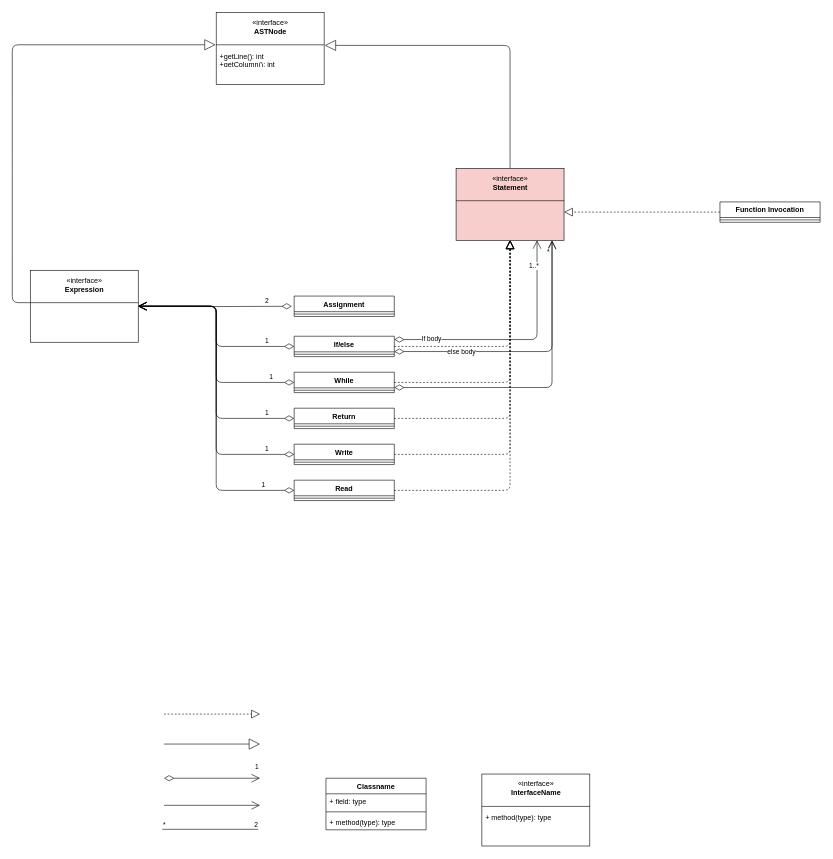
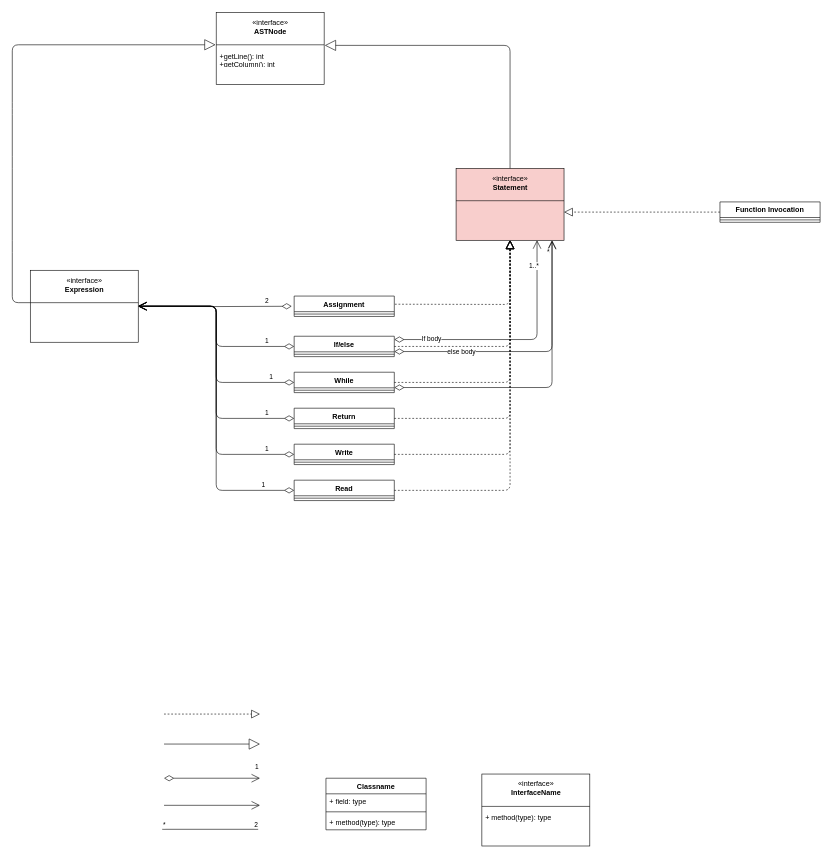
  <mxCell id="0" />
  <mxCell id="1" parent="0" />
  <mxCell id="2" value="Classname" style="swimlane;fontStyle=1;align=center;verticalAlign=top;childLayout=stackLayout;horizontal=1;startSize=26;horizontalStack=0;resizeParent=1;resizeParentMax=0;resizeLast=0;collapsible=1;marginBottom=0;" parent="1" vertex="1"><mxGeometry x="543" y="1297" width="167" height="86" as="geometry" /></mxCell>
  <mxCell id="3" value="+ field: type" style="text;strokeColor=none;fillColor=none;align=left;verticalAlign=top;spacingLeft=4;spacingRight=4;overflow=hidden;rotatable=0;points=[[0,0.5],[1,0.5]];portConstraint=eastwest;" parent="2" vertex="1"><mxGeometry y="26" width="167" height="26" as="geometry" /></mxCell>
  <mxCell id="4" value="" style="line;strokeWidth=1;fillColor=none;align=left;verticalAlign=middle;spacingTop=-1;spacingLeft=3;spacingRight=3;rotatable=0;labelPosition=right;points=[];portConstraint=eastwest;" parent="2" vertex="1"><mxGeometry y="52" width="167" height="8" as="geometry" /></mxCell>
  <mxCell id="5" value="+ method(type): type" style="text;strokeColor=none;fillColor=none;align=left;verticalAlign=top;spacingLeft=4;spacingRight=4;overflow=hidden;rotatable=0;points=[[0,0.5],[1,0.5]];portConstraint=eastwest;" parent="2" vertex="1"><mxGeometry y="60" width="167" height="26" as="geometry" /></mxCell>
  <mxCell id="6" value="" style="endArrow=block;endSize=16;endFill=0;html=1;" parent="1" edge="1"><mxGeometry width="160" relative="1" as="geometry"><mxPoint x="273" y="1240" as="sourcePoint" /><mxPoint x="433" y="1240" as="targetPoint" /></mxGeometry></mxCell>
  <mxCell id="7" value="" style="endArrow=open;endFill=1;endSize=12;html=1;" parent="1" edge="1"><mxGeometry width="160" relative="1" as="geometry"><mxPoint x="273" y="1342.17" as="sourcePoint" /><mxPoint x="433" y="1342.17" as="targetPoint" /><Array as="points"><mxPoint x="433" y="1342.17" /></Array></mxGeometry></mxCell>
  <mxCell id="8" value="" style="endArrow=none;html=1;edgeStyle=orthogonalEdgeStyle;" parent="1" edge="1"><mxGeometry relative="1" as="geometry"><mxPoint x="270" y="1382.17" as="sourcePoint" /><mxPoint x="430" y="1382.17" as="targetPoint" /></mxGeometry></mxCell>
  <mxCell id="9" value="*" style="edgeLabel;resizable=0;html=1;align=left;verticalAlign=bottom;" parent="8" connectable="0" vertex="1"><mxGeometry x="-1" relative="1" as="geometry" /></mxCell>
  <mxCell id="10" value="2" style="edgeLabel;resizable=0;html=1;align=right;verticalAlign=bottom;" parent="8" connectable="0" vertex="1"><mxGeometry x="1" relative="1" as="geometry" /></mxCell>
  <mxCell id="11" value="" style="group" parent="1" vertex="1" connectable="0"><mxGeometry x="803" y="1290" width="180" height="120" as="geometry" /></mxCell>
  <mxCell id="12" value="+ method(type): type" style="text;strokeColor=none;fillColor=none;align=left;verticalAlign=top;spacingLeft=4;spacingRight=4;overflow=hidden;rotatable=0;points=[[0,0.5],[1,0.5]];portConstraint=eastwest;" parent="11" vertex="1"><mxGeometry y="60" width="180" height="50" as="geometry" /></mxCell>
  <mxCell id="13" value="«interface»&lt;br&gt;&lt;b&gt;InterfaceName&lt;br&gt;&lt;br&gt;&lt;br&gt;&lt;br&gt;&lt;br&gt;&lt;br&gt;&lt;/b&gt;" style="html=1;" parent="11" vertex="1"><mxGeometry width="180" height="120" as="geometry" /></mxCell>
  <mxCell id="14" value="" style="line;strokeWidth=1;fillColor=none;align=left;verticalAlign=middle;spacingTop=-1;spacingLeft=3;spacingRight=3;rotatable=0;labelPosition=right;points=[];portConstraint=eastwest;" parent="11" vertex="1"><mxGeometry y="50" width="180" height="8" as="geometry" /></mxCell>
  <mxCell id="15" value="+ method(type): type" style="text;strokeColor=none;fillColor=none;align=left;verticalAlign=top;spacingLeft=4;spacingRight=4;overflow=hidden;rotatable=0;points=[[0,0.5],[1,0.5]];portConstraint=eastwest;" parent="11" vertex="1"><mxGeometry y="60" width="180" height="26" as="geometry" /></mxCell>
  <mxCell id="16" value="1" style="endArrow=open;html=1;endSize=12;startArrow=diamondThin;startSize=14;startFill=0;edgeStyle=orthogonalEdgeStyle;align=left;verticalAlign=bottom;" parent="1" edge="1"><mxGeometry x="0.875" y="10" relative="1" as="geometry"><mxPoint x="273" y="1297" as="sourcePoint" /><mxPoint x="433" y="1297" as="targetPoint" /><mxPoint as="offset" /></mxGeometry></mxCell>
  <mxCell id="17" value="" style="endArrow=block;dashed=1;endFill=0;endSize=12;html=1;" parent="1" edge="1"><mxGeometry width="160" relative="1" as="geometry"><mxPoint x="273" y="1190" as="sourcePoint" /><mxPoint x="433" y="1190" as="targetPoint" /></mxGeometry></mxCell>
  <mxCell id="18" value="" style="group" parent="1" vertex="1" connectable="0"><mxGeometry x="760" y="280" width="180" height="120" as="geometry" /></mxCell>
  <mxCell id="19" value="+ method(type): type" style="text;strokeColor=none;fillColor=none;align=left;verticalAlign=top;spacingLeft=4;spacingRight=4;overflow=hidden;rotatable=0;points=[[0,0.5],[1,0.5]];portConstraint=eastwest;" parent="18" vertex="1"><mxGeometry y="60" width="180" height="50" as="geometry" /></mxCell>
  <mxCell id="20" value="«interface»&lt;br&gt;&lt;b&gt;Statement&lt;br&gt;&lt;br&gt;&lt;br&gt;&lt;br&gt;&lt;br&gt;&lt;br&gt;&lt;/b&gt;" style="html=1;fillColor=#f8cecc;" parent="18" vertex="1"><mxGeometry width="180" height="120" as="geometry" /></mxCell>
  <mxCell id="21" value="" style="line;strokeWidth=1;fillColor=none;align=left;verticalAlign=middle;spacingTop=-1;spacingLeft=3;spacingRight=3;rotatable=0;labelPosition=right;points=[];portConstraint=eastwest;" parent="18" vertex="1"><mxGeometry y="50" width="180" height="8" as="geometry" /></mxCell>
  <mxCell id="22" value="Assignment" style="swimlane;fontStyle=1;align=center;verticalAlign=top;childLayout=stackLayout;horizontal=1;startSize=26;horizontalStack=0;resizeParent=1;resizeParentMax=0;resizeLast=0;collapsible=1;marginBottom=0;" parent="1" vertex="1"><mxGeometry x="490" y="493" width="167" height="34" as="geometry" /></mxCell>
  <mxCell id="23" value="" style="line;strokeWidth=1;fillColor=none;align=left;verticalAlign=middle;spacingTop=-1;spacingLeft=3;spacingRight=3;rotatable=0;labelPosition=right;points=[];portConstraint=eastwest;" parent="22" vertex="1"><mxGeometry y="26" width="167" height="8" as="geometry" /></mxCell>
+ <mxCell id="24" value="" style="endArrow=block;dashed=1;endFill=0;endSize=12;html=1;entryX=0.5;entryY=1;entryDx=0;entryDy=0;exitX=1.006;exitY=0.4;exitDx=0;exitDy=0;exitPerimeter=0;" parent="1" source="22" target="20" edge="1"><mxGeometry width="160" relative="1" as="geometry"><mxPoint x="450" y="440" as="sourcePoint" /><mxPoint x="610" y="440" as="targetPoint" /><Array as="points"><mxPoint x="850" y="507" /></Array></mxGeometry></mxCell>
  <mxCell id="25" value="" style="group" parent="1" vertex="1" connectable="0"><mxGeometry x="50" y="450" width="180" height="120" as="geometry" /></mxCell>
  <mxCell id="26" value="+ method(type): type" style="text;strokeColor=none;fillColor=none;align=left;verticalAlign=top;spacingLeft=4;spacingRight=4;overflow=hidden;rotatable=0;points=[[0,0.5],[1,0.5]];portConstraint=eastwest;" parent="25" vertex="1"><mxGeometry y="60" width="180" height="50" as="geometry" /></mxCell>
  <mxCell id="27" value="«interface»&lt;br&gt;&lt;b&gt;Expression&lt;br&gt;&lt;br&gt;&lt;br&gt;&lt;br&gt;&lt;br&gt;&lt;br&gt;&lt;/b&gt;" style="html=1;" parent="25" vertex="1"><mxGeometry width="180" height="120" as="geometry" /></mxCell>
  <mxCell id="28" value="" style="line;strokeWidth=1;fillColor=none;align=left;verticalAlign=middle;spacingTop=-1;spacingLeft=3;spacingRight=3;rotatable=0;labelPosition=right;points=[];portConstraint=eastwest;" parent="25" vertex="1"><mxGeometry y="50" width="180" height="8" as="geometry" /></mxCell>
  <mxCell id="29" value="2" style="endArrow=open;html=1;endSize=12;startArrow=diamondThin;startSize=14;startFill=0;edgeStyle=orthogonalEdgeStyle;align=left;verticalAlign=bottom;entryX=1;entryY=0.5;entryDx=0;entryDy=0;exitX=-0.024;exitY=0.154;exitDx=0;exitDy=0;exitPerimeter=0;" parent="1" target="27" edge="1"><mxGeometry x="-0.641" relative="1" as="geometry"><mxPoint x="485.992" y="510.004" as="sourcePoint" /><mxPoint x="240" y="509" as="targetPoint" /><mxPoint as="offset" /><Array as="points" /></mxGeometry></mxCell>
  <mxCell id="30" value="" style="group" parent="1" vertex="1" connectable="0"><mxGeometry x="360" y="20" width="180" height="120" as="geometry" /></mxCell>
  <mxCell id="31" value="+ method(type): type" style="text;strokeColor=none;fillColor=none;align=left;verticalAlign=top;spacingLeft=4;spacingRight=4;overflow=hidden;rotatable=0;points=[[0,0.5],[1,0.5]];portConstraint=eastwest;" parent="30" vertex="1"><mxGeometry y="60" width="180" height="50" as="geometry" /></mxCell>
  <mxCell id="32" value="«interface»&lt;br&gt;&lt;b&gt;ASTNode&lt;br&gt;&lt;br&gt;&lt;br&gt;&lt;br&gt;&lt;br&gt;&lt;br&gt;&lt;/b&gt;" style="html=1;" parent="30" vertex="1"><mxGeometry width="180" height="120" as="geometry" /></mxCell>
  <mxCell id="33" value="" style="line;strokeWidth=1;fillColor=none;align=left;verticalAlign=middle;spacingTop=-1;spacingLeft=3;spacingRight=3;rotatable=0;labelPosition=right;points=[];portConstraint=eastwest;" parent="30" vertex="1"><mxGeometry y="50" width="180" height="8" as="geometry" /></mxCell>
  <mxCell id="34" value="+getLine(): int&#10;+getColumn(): int" style="text;strokeColor=none;fillColor=none;align=left;verticalAlign=top;spacingLeft=4;spacingRight=4;overflow=hidden;rotatable=0;points=[[0,0.5],[1,0.5]];portConstraint=eastwest;" parent="30" vertex="1"><mxGeometry y="60" width="180" height="26" as="geometry" /></mxCell>
  <mxCell id="35" value="" style="endArrow=block;endSize=16;endFill=0;html=1;entryX=-0.006;entryY=0.45;entryDx=0;entryDy=0;entryPerimeter=0;exitX=0;exitY=0.5;exitDx=0;exitDy=0;exitPerimeter=0;" parent="1" source="28" target="32" edge="1"><mxGeometry width="160" relative="1" as="geometry"><mxPoint x="20" y="510" as="sourcePoint" /><mxPoint x="194" y="180" as="targetPoint" /><Array as="points"><mxPoint x="20" y="504" /><mxPoint x="20" y="410" /><mxPoint x="20" y="270" /><mxPoint x="20" y="180" /><mxPoint x="20" y="74" /></Array></mxGeometry></mxCell>
  <mxCell id="36" value="" style="endArrow=block;endSize=16;endFill=0;html=1;exitX=0.5;exitY=0;exitDx=0;exitDy=0;entryX=1.006;entryY=-0.192;entryDx=0;entryDy=0;entryPerimeter=0;" parent="1" source="20" target="34" edge="1"><mxGeometry width="160" relative="1" as="geometry"><mxPoint x="520" y="180" as="sourcePoint" /><mxPoint x="600" y="130" as="targetPoint" /><Array as="points"><mxPoint x="850" y="75" /></Array></mxGeometry></mxCell>
  <mxCell id="37" value="If/else" style="swimlane;fontStyle=1;align=center;verticalAlign=top;childLayout=stackLayout;horizontal=1;startSize=26;horizontalStack=0;resizeParent=1;resizeParentMax=0;resizeLast=0;collapsible=1;marginBottom=0;" parent="1" vertex="1"><mxGeometry x="490" y="560" width="167" height="34" as="geometry" /></mxCell>
  <mxCell id="38" value="" style="line;strokeWidth=1;fillColor=none;align=left;verticalAlign=middle;spacingTop=-1;spacingLeft=3;spacingRight=3;rotatable=0;labelPosition=right;points=[];portConstraint=eastwest;" parent="37" vertex="1"><mxGeometry y="26" width="167" height="8" as="geometry" /></mxCell>
  <mxCell id="39" value="1" style="endArrow=open;html=1;endSize=12;startArrow=diamondThin;startSize=14;startFill=0;edgeStyle=orthogonalEdgeStyle;align=left;verticalAlign=bottom;entryX=1;entryY=0.5;entryDx=0;entryDy=0;exitX=0;exitY=0.5;exitDx=0;exitDy=0;" parent="1" source="37" edge="1"><mxGeometry x="-0.695" relative="1" as="geometry"><mxPoint x="360" y="640" as="sourcePoint" /><mxPoint x="230" y="509.5" as="targetPoint" /><mxPoint as="offset" /><Array as="points"><mxPoint x="360" y="577" /><mxPoint x="360" y="510" /></Array></mxGeometry></mxCell>
  <mxCell id="40" value="" style="endArrow=block;dashed=1;endFill=0;endSize=12;html=1;exitX=1;exitY=0.5;exitDx=0;exitDy=0;" parent="1" source="37" edge="1"><mxGeometry width="160" relative="1" as="geometry"><mxPoint x="668.002" y="576.6" as="sourcePoint" /><mxPoint x="850" y="400" as="targetPoint" /><Array as="points"><mxPoint x="850" y="577" /></Array></mxGeometry></mxCell>
  <mxCell id="41" value="1" style="endArrow=open;html=1;endSize=12;startArrow=diamondThin;startSize=14;startFill=0;edgeStyle=orthogonalEdgeStyle;align=left;verticalAlign=bottom;exitX=0;exitY=0.5;exitDx=0;exitDy=0;" parent="1" source="42" edge="1"><mxGeometry x="-0.776" relative="1" as="geometry"><mxPoint x="360" y="700" as="sourcePoint" /><mxPoint x="230" y="510" as="targetPoint" /><mxPoint as="offset" /><Array as="points"><mxPoint x="360" y="637" /><mxPoint x="360" y="510" /><mxPoint x="230" y="510" /></Array></mxGeometry></mxCell>
  <mxCell id="42" value="While" style="swimlane;fontStyle=1;align=center;verticalAlign=top;childLayout=stackLayout;horizontal=1;startSize=26;horizontalStack=0;resizeParent=1;resizeParentMax=0;resizeLast=0;collapsible=1;marginBottom=0;" parent="1" vertex="1"><mxGeometry x="490" y="620" width="167" height="34" as="geometry" /></mxCell>
  <mxCell id="43" value="" style="line;strokeWidth=1;fillColor=none;align=left;verticalAlign=middle;spacingTop=-1;spacingLeft=3;spacingRight=3;rotatable=0;labelPosition=right;points=[];portConstraint=eastwest;" parent="42" vertex="1"><mxGeometry y="26" width="167" height="8" as="geometry" /></mxCell>
  <mxCell id="44" value="" style="endArrow=block;dashed=1;endFill=0;endSize=12;html=1;exitX=1;exitY=0.5;exitDx=0;exitDy=0;" parent="1" source="42" edge="1"><mxGeometry width="160" relative="1" as="geometry"><mxPoint x="668.002" y="636.6" as="sourcePoint" /><mxPoint x="850" y="400" as="targetPoint" /><Array as="points"><mxPoint x="850" y="637" /></Array></mxGeometry></mxCell>
  <mxCell id="45" value="1" style="endArrow=open;html=1;endSize=12;startArrow=diamondThin;startSize=14;startFill=0;edgeStyle=orthogonalEdgeStyle;align=left;verticalAlign=bottom;exitX=0;exitY=0.5;exitDx=0;exitDy=0;" parent="1" source="46" edge="1"><mxGeometry x="-0.776" relative="1" as="geometry"><mxPoint x="360" y="760" as="sourcePoint" /><mxPoint x="230" y="510" as="targetPoint" /><mxPoint as="offset" /><Array as="points"><mxPoint x="360" y="697" /><mxPoint x="360" y="510" /><mxPoint x="230" y="510" /></Array></mxGeometry></mxCell>
  <mxCell id="46" value="Return" style="swimlane;fontStyle=1;align=center;verticalAlign=top;childLayout=stackLayout;horizontal=1;startSize=26;horizontalStack=0;resizeParent=1;resizeParentMax=0;resizeLast=0;collapsible=1;marginBottom=0;" parent="1" vertex="1"><mxGeometry x="490" y="680" width="167" height="34" as="geometry" /></mxCell>
  <mxCell id="47" value="" style="line;strokeWidth=1;fillColor=none;align=left;verticalAlign=middle;spacingTop=-1;spacingLeft=3;spacingRight=3;rotatable=0;labelPosition=right;points=[];portConstraint=eastwest;" parent="46" vertex="1"><mxGeometry y="26" width="167" height="8" as="geometry" /></mxCell>
  <mxCell id="48" value="" style="endArrow=block;dashed=1;endFill=0;endSize=12;html=1;exitX=1;exitY=0.5;exitDx=0;exitDy=0;" parent="1" source="46" edge="1"><mxGeometry width="160" relative="1" as="geometry"><mxPoint x="668.002" y="696.6" as="sourcePoint" /><mxPoint x="850" y="400" as="targetPoint" /><Array as="points"><mxPoint x="850" y="697" /></Array></mxGeometry></mxCell>
  <mxCell id="49" value="1" style="endArrow=open;html=1;endSize=12;startArrow=diamondThin;startSize=14;startFill=0;edgeStyle=orthogonalEdgeStyle;align=left;verticalAlign=bottom;exitX=0;exitY=0.5;exitDx=0;exitDy=0;" parent="1" source="50" edge="1"><mxGeometry x="-0.803" relative="1" as="geometry"><mxPoint x="360" y="820" as="sourcePoint" /><mxPoint x="230" y="510" as="targetPoint" /><mxPoint as="offset" /><Array as="points"><mxPoint x="360" y="757" /><mxPoint x="360" y="510" /><mxPoint x="230" y="510" /></Array></mxGeometry></mxCell>
  <mxCell id="50" value="Write" style="swimlane;fontStyle=1;align=center;verticalAlign=top;childLayout=stackLayout;horizontal=1;startSize=26;horizontalStack=0;resizeParent=1;resizeParentMax=0;resizeLast=0;collapsible=1;marginBottom=0;" parent="1" vertex="1"><mxGeometry x="490" y="740" width="167" height="34" as="geometry" /></mxCell>
  <mxCell id="51" value="" style="line;strokeWidth=1;fillColor=none;align=left;verticalAlign=middle;spacingTop=-1;spacingLeft=3;spacingRight=3;rotatable=0;labelPosition=right;points=[];portConstraint=eastwest;" parent="50" vertex="1"><mxGeometry y="26" width="167" height="8" as="geometry" /></mxCell>
  <mxCell id="52" value="" style="endArrow=block;dashed=1;endFill=0;endSize=12;html=1;exitX=1;exitY=0.5;exitDx=0;exitDy=0;" parent="1" source="50" edge="1"><mxGeometry width="160" relative="1" as="geometry"><mxPoint x="668.002" y="756.6" as="sourcePoint" /><mxPoint x="850" y="400" as="targetPoint" /><Array as="points"><mxPoint x="850" y="757" /></Array></mxGeometry></mxCell>
  <mxCell id="53" value="1" style="endArrow=open;html=1;endSize=12;startArrow=diamondThin;startSize=14;startFill=0;edgeStyle=orthogonalEdgeStyle;align=left;verticalAlign=bottom;exitX=0;exitY=0.5;exitDx=0;exitDy=0;" parent="1" source="54" edge="1"><mxGeometry x="-0.803" relative="1" as="geometry"><mxPoint x="360" y="880" as="sourcePoint" /><mxPoint x="230" y="510" as="targetPoint" /><mxPoint as="offset" /><Array as="points"><mxPoint x="360" y="817" /><mxPoint x="360" y="510" /><mxPoint x="230" y="510" /></Array></mxGeometry></mxCell>
  <mxCell id="54" value="Read" style="swimlane;fontStyle=1;align=center;verticalAlign=top;childLayout=stackLayout;horizontal=1;startSize=26;horizontalStack=0;resizeParent=1;resizeParentMax=0;resizeLast=0;collapsible=1;marginBottom=0;" parent="1" vertex="1"><mxGeometry x="490" y="800" width="167" height="34" as="geometry" /></mxCell>
  <mxCell id="55" value="" style="line;strokeWidth=1;fillColor=none;align=left;verticalAlign=middle;spacingTop=-1;spacingLeft=3;spacingRight=3;rotatable=0;labelPosition=right;points=[];portConstraint=eastwest;" parent="54" vertex="1"><mxGeometry y="26" width="167" height="8" as="geometry" /></mxCell>
  <mxCell id="56" value="" style="endArrow=block;dashed=1;endFill=0;endSize=12;html=1;exitX=1;exitY=0.5;exitDx=0;exitDy=0;" parent="1" source="54" edge="1"><mxGeometry width="160" relative="1" as="geometry"><mxPoint x="668.002" y="816.6" as="sourcePoint" /><mxPoint x="850" y="400" as="targetPoint" /><Array as="points"><mxPoint x="850" y="817" /></Array></mxGeometry></mxCell>
  <mxCell id="57" value="*" style="endArrow=open;html=1;endSize=12;startArrow=diamondThin;startSize=14;startFill=0;edgeStyle=orthogonalEdgeStyle;align=left;verticalAlign=bottom;entryX=0.889;entryY=1.008;entryDx=0;entryDy=0;entryPerimeter=0;exitX=1;exitY=0.75;exitDx=0;exitDy=0;" parent="1" source="42" target="20" edge="1"><mxGeometry x="0.875" y="10" relative="1" as="geometry"><mxPoint x="760" y="784" as="sourcePoint" /><mxPoint x="920" y="774" as="targetPoint" /><mxPoint as="offset" /><Array as="points"><mxPoint x="920" y="645" /></Array></mxGeometry></mxCell>
  <mxCell id="58" value="*" style="endArrow=open;html=1;endSize=12;startArrow=diamondThin;startSize=14;startFill=0;edgeStyle=orthogonalEdgeStyle;align=left;verticalAlign=bottom;exitX=1;exitY=0.75;exitDx=0;exitDy=0;" parent="1" source="37" edge="1"><mxGeometry x="0.875" y="10" relative="1" as="geometry"><mxPoint x="700" y="570" as="sourcePoint" /><mxPoint x="920" y="400" as="targetPoint" /><mxPoint as="offset" /><Array as="points"><mxPoint x="920" y="585" /></Array></mxGeometry></mxCell>
  <mxCell id="59" value="else body" style="edgeLabel;html=1;align=center;verticalAlign=middle;resizable=0;points=[];" parent="58" vertex="1" connectable="0"><mxGeometry x="-0.508" relative="1" as="geometry"><mxPoint x="1" as="offset" /></mxGeometry></mxCell>
  <mxCell id="60" value="1..*" style="endArrow=open;html=1;endSize=12;startArrow=diamondThin;startSize=14;startFill=0;edgeStyle=orthogonalEdgeStyle;align=left;verticalAlign=bottom;exitX=1;exitY=0.75;exitDx=0;exitDy=0;entryX=0.75;entryY=1;entryDx=0;entryDy=0;" parent="1" target="20" edge="1"><mxGeometry x="0.752" y="15" relative="1" as="geometry"><mxPoint x="657" y="565.5" as="sourcePoint" /><mxPoint x="920" y="400" as="targetPoint" /><mxPoint y="1" as="offset" /><Array as="points"><mxPoint x="895" y="565" /></Array></mxGeometry></mxCell>
  <mxCell id="61" value="If body" style="edgeLabel;html=1;align=center;verticalAlign=middle;resizable=0;points=[];" parent="60" vertex="1" connectable="0"><mxGeometry x="-0.696" y="2" relative="1" as="geometry"><mxPoint as="offset" /></mxGeometry></mxCell>
  <mxCell id="62" value="Function Invocation" style="swimlane;fontStyle=1;align=center;verticalAlign=top;childLayout=stackLayout;horizontal=1;startSize=26;horizontalStack=0;resizeParent=1;resizeParentMax=0;resizeLast=0;collapsible=1;marginBottom=0;" parent="1" vertex="1"><mxGeometry x="1200" y="336" width="167" height="34" as="geometry" /></mxCell>
  <mxCell id="63" value="" style="line;strokeWidth=1;fillColor=none;align=left;verticalAlign=middle;spacingTop=-1;spacingLeft=3;spacingRight=3;rotatable=0;labelPosition=right;points=[];portConstraint=eastwest;" parent="62" vertex="1"><mxGeometry y="26" width="167" height="8" as="geometry" /></mxCell>
  <mxCell id="64" value="" style="endArrow=block;dashed=1;endFill=0;endSize=12;html=1;entryX=1;entryY=0.5;entryDx=0;entryDy=0;exitX=0;exitY=0.5;exitDx=0;exitDy=0;" parent="1" source="62" edge="1"><mxGeometry width="160" relative="1" as="geometry"><mxPoint x="1100" y="400" as="sourcePoint" /><mxPoint x="940" y="353" as="targetPoint" /></mxGeometry></mxCell>
